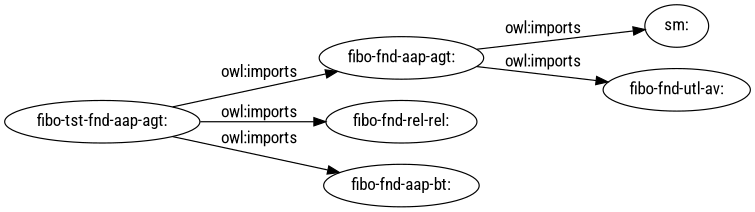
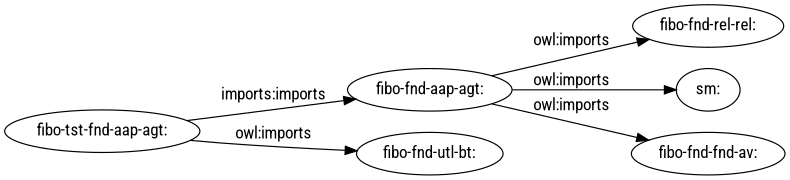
  digraph {
    fontname="Roboto Condensed"
    rankdir=LR
    node [fontname="Roboto Condensed"]
    edge [fontname="Roboto Condensed"]
    "fibo-tst-fnd-aap-agt:"
    "fibo-fnd-aap-agt:"
    "fibo-fnd-rel-rel:"
-   "fibo-fnd-utl-bt:" [label="fibo-fnd-aap-bt:"]
+   "fibo-fnd-utl-bt:"
    "sm:"
-   "fibo-fnd-utl-av:"
-   "fibo-tst-fnd-aap-agt:" -> "fibo-fnd-aap-agt:" [label="owl:imports"]
-   "fibo-tst-fnd-aap-agt:" -> "fibo-fnd-rel-rel:" [label="owl:imports"]
+   "fibo-fnd-utl-av:" [label="fibo-fnd-fnd-av:"]
+   "fibo-tst-fnd-aap-agt:" -> "fibo-fnd-aap-agt:" [label="imports:imports"]
+   "fibo-fnd-aap-agt:" -> "fibo-fnd-rel-rel:" [label="owl:imports"]
    "fibo-tst-fnd-aap-agt:" -> "fibo-fnd-utl-bt:" [label="owl:imports"]
    "fibo-fnd-aap-agt:" -> "sm:" [label="owl:imports"]
    "fibo-fnd-aap-agt:" -> "fibo-fnd-utl-av:" [label="owl:imports"]
  }
